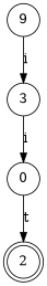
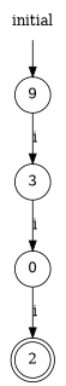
  digraph {
    rankdir=TB
    node [shape=circle]
    2 [shape=doublecircle]
    0
    n3 [label=9]
    3
-   0 -> 2 [label=t]
+   initial [shape=plaintext]
+   0 -> 2 [label=i]
    n3 -> 3 [label=i]
    3 -> 0 [label=i]
+   initial -> n3
  }
